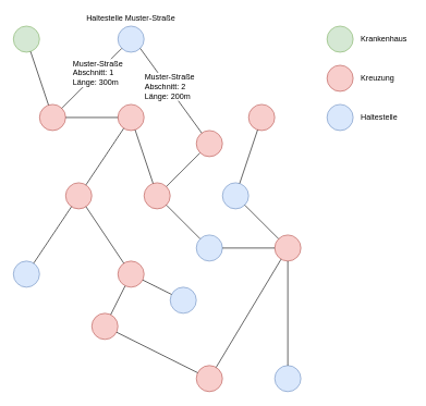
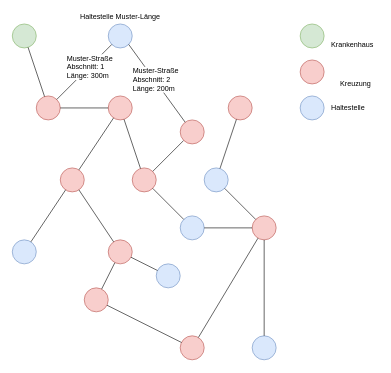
  <mxCell id="0" />
  <mxCell id="1" parent="0" />
  <mxCell id="2" value="" style="endArrow=none;html=1;" parent="1" target="12" edge="1"><mxGeometry width="50" height="50" relative="1" as="geometry"><mxPoint x="240" y="299" as="sourcePoint" /><mxPoint x="210" y="329" as="targetPoint" /></mxGeometry></mxCell>
  <mxCell id="3" value="" style="ellipse;whiteSpace=wrap;html=1;aspect=fixed;fillColor=#d5e8d4;strokeColor=#82b366;" parent="1" vertex="1"><mxGeometry x="20" y="39" width="40" height="40" as="geometry" /></mxCell>
  <mxCell id="4" value="" style="ellipse;whiteSpace=wrap;html=1;aspect=fixed;fillColor=#dae8fc;strokeColor=#6c8ebf;" parent="1" vertex="1"><mxGeometry x="180" y="39" width="40" height="40" as="geometry" /></mxCell>
  <mxCell id="5" value="" style="ellipse;whiteSpace=wrap;html=1;aspect=fixed;fillColor=#f8cecc;strokeColor=#b85450;" parent="1" vertex="1"><mxGeometry x="60" y="159" width="40" height="40" as="geometry" /></mxCell>
  <mxCell id="6" value="" style="ellipse;whiteSpace=wrap;html=1;aspect=fixed;fillColor=#f8cecc;strokeColor=#b85450;" parent="1" vertex="1"><mxGeometry x="180" y="159" width="40" height="40" as="geometry" /></mxCell>
  <mxCell id="7" value="" style="endArrow=none;html=1;" parent="1" source="5" target="3" edge="1"><mxGeometry width="50" height="50" relative="1" as="geometry"><mxPoint x="90" y="139" as="sourcePoint" /><mxPoint x="140" y="89" as="targetPoint" /></mxGeometry></mxCell>
  <mxCell id="8" value="" style="endArrow=none;html=1;entryX=0;entryY=1;entryDx=0;entryDy=0;exitX=1;exitY=0;exitDx=0;exitDy=0;" parent="1" source="5" target="4" edge="1"><mxGeometry width="50" height="50" relative="1" as="geometry"><mxPoint x="90" y="329" as="sourcePoint" /><mxPoint x="140" y="279" as="targetPoint" /></mxGeometry></mxCell>
  <mxCell id="9" value="&lt;div style=&quot;text-align: left&quot;&gt;Muster-Straße&lt;/div&gt;&lt;div style=&quot;text-align: left&quot;&gt;Abschnitt: 1&lt;/div&gt;&lt;div style=&quot;text-align: left&quot;&gt;Länge: 300m&lt;/div&gt;" style="text;html=1;resizable=0;points=[];align=center;verticalAlign=middle;labelBackgroundColor=#ffffff;" vertex="1" connectable="0" parent="8"><mxGeometry x="0.186" relative="1" as="geometry"><mxPoint as="offset" /></mxGeometry></mxCell>
  <mxCell id="10" value="" style="endArrow=none;html=1;exitX=1;exitY=0.5;exitDx=0;exitDy=0;entryX=0;entryY=0.5;entryDx=0;entryDy=0;" parent="1" source="5" target="6" edge="1"><mxGeometry width="50" height="50" relative="1" as="geometry"><mxPoint x="190" y="379" as="sourcePoint" /><mxPoint x="240" y="329" as="targetPoint" /></mxGeometry></mxCell>
  <mxCell id="11" value="" style="ellipse;whiteSpace=wrap;html=1;aspect=fixed;fillColor=#f8cecc;strokeColor=#b85450;" parent="1" vertex="1"><mxGeometry x="220" y="279" width="40" height="40" as="geometry" /></mxCell>
  <mxCell id="12" value="" style="ellipse;whiteSpace=wrap;html=1;aspect=fixed;fillColor=#f8cecc;strokeColor=#b85450;" parent="1" vertex="1"><mxGeometry x="300" y="199" width="40" height="40" as="geometry" /></mxCell>
  <mxCell id="13" value="" style="endArrow=none;html=1;" parent="1" source="11" target="6" edge="1"><mxGeometry width="50" height="50" relative="1" as="geometry"><mxPoint x="150" y="379" as="sourcePoint" /><mxPoint x="200" y="329" as="targetPoint" /></mxGeometry></mxCell>
  <mxCell id="14" value="" style="endArrow=none;html=1;entryX=1;entryY=1;entryDx=0;entryDy=0;" parent="1" source="12" target="4" edge="1"><mxGeometry width="50" height="50" relative="1" as="geometry"><mxPoint x="200" y="449" as="sourcePoint" /><mxPoint x="250" y="399" as="targetPoint" /></mxGeometry></mxCell>
  <mxCell id="15" value="&lt;div style=&quot;text-align: left&quot;&gt;Muster-Straße&lt;/div&gt;&lt;div style=&quot;text-align: left&quot;&gt;Abschnitt: 2&lt;/div&gt;&lt;div style=&quot;text-align: left&quot;&gt;Länge: 200m&lt;/div&gt;" style="text;html=1;resizable=0;points=[];align=center;verticalAlign=middle;labelBackgroundColor=#ffffff;" vertex="1" connectable="0" parent="14"><mxGeometry x="0.091" y="-2" relative="1" as="geometry"><mxPoint as="offset" /></mxGeometry></mxCell>
  <mxCell id="16" value="" style="ellipse;whiteSpace=wrap;html=1;aspect=fixed;fillColor=#f8cecc;strokeColor=#b85450;" parent="1" vertex="1"><mxGeometry x="140" y="479" width="40" height="40" as="geometry" /></mxCell>
  <mxCell id="17" value="" style="ellipse;whiteSpace=wrap;html=1;aspect=fixed;fillColor=#f8cecc;strokeColor=#b85450;" parent="1" vertex="1"><mxGeometry x="180" y="399" width="40" height="40" as="geometry" /></mxCell>
  <mxCell id="18" value="" style="ellipse;whiteSpace=wrap;html=1;aspect=fixed;fillColor=#dae8fc;strokeColor=#6c8ebf;" parent="1" vertex="1"><mxGeometry x="20" y="399" width="40" height="40" as="geometry" /></mxCell>
  <mxCell id="19" value="" style="ellipse;whiteSpace=wrap;html=1;aspect=fixed;fillColor=#f8cecc;strokeColor=#b85450;" parent="1" vertex="1"><mxGeometry x="100" y="279" width="40" height="40" as="geometry" /></mxCell>
  <mxCell id="20" value="" style="endArrow=none;html=1;" parent="1" source="19" target="6" edge="1"><mxGeometry width="50" height="50" relative="1" as="geometry"><mxPoint x="250" y="619" as="sourcePoint" /><mxPoint x="300" y="569" as="targetPoint" /></mxGeometry></mxCell>
  <mxCell id="21" value="" style="endArrow=none;html=1;" parent="1" source="18" target="19" edge="1"><mxGeometry width="50" height="50" relative="1" as="geometry"><mxPoint x="40" y="619" as="sourcePoint" /><mxPoint x="90" y="569" as="targetPoint" /></mxGeometry></mxCell>
  <mxCell id="22" value="" style="endArrow=none;html=1;" parent="1" source="17" target="19" edge="1"><mxGeometry width="50" height="50" relative="1" as="geometry"><mxPoint x="120" y="549" as="sourcePoint" /><mxPoint x="170" y="499" as="targetPoint" /></mxGeometry></mxCell>
  <mxCell id="23" value="" style="endArrow=none;html=1;" parent="1" source="16" target="17" edge="1"><mxGeometry width="50" height="50" relative="1" as="geometry"><mxPoint x="190" y="729" as="sourcePoint" /><mxPoint x="240" y="679" as="targetPoint" /></mxGeometry></mxCell>
  <mxCell id="24" value="" style="ellipse;whiteSpace=wrap;html=1;aspect=fixed;fillColor=#dae8fc;strokeColor=#6c8ebf;" parent="1" vertex="1"><mxGeometry x="300" y="359" width="40" height="40" as="geometry" /></mxCell>
  <mxCell id="25" value="" style="endArrow=none;html=1;" parent="1" source="24" target="11" edge="1"><mxGeometry width="50" height="50" relative="1" as="geometry"><mxPoint x="330" y="579" as="sourcePoint" /><mxPoint x="380" y="529" as="targetPoint" /></mxGeometry></mxCell>
  <mxCell id="26" value="" style="ellipse;whiteSpace=wrap;html=1;aspect=fixed;fillColor=#f8cecc;strokeColor=#b85450;" parent="1" vertex="1"><mxGeometry x="420" y="359" width="40" height="40" as="geometry" /></mxCell>
  <mxCell id="27" value="" style="endArrow=none;html=1;exitX=1;exitY=0.5;exitDx=0;exitDy=0;" parent="1" source="24" edge="1"><mxGeometry width="50" height="50" relative="1" as="geometry"><mxPoint x="380" y="529" as="sourcePoint" /><mxPoint x="420" y="379" as="targetPoint" /></mxGeometry></mxCell>
  <mxCell id="28" value="" style="ellipse;whiteSpace=wrap;html=1;aspect=fixed;fillColor=#f8cecc;strokeColor=#b85450;" parent="1" vertex="1"><mxGeometry x="300" y="559" width="40" height="40" as="geometry" /></mxCell>
  <mxCell id="29" value="" style="endArrow=none;html=1;" parent="1" source="28" target="16" edge="1"><mxGeometry width="50" height="50" relative="1" as="geometry"><mxPoint x="160" y="659" as="sourcePoint" /><mxPoint x="210" y="609" as="targetPoint" /></mxGeometry></mxCell>
  <mxCell id="30" value="" style="endArrow=none;html=1;" parent="1" source="28" target="26" edge="1"><mxGeometry width="50" height="50" relative="1" as="geometry"><mxPoint x="370" y="519" as="sourcePoint" /><mxPoint x="420" y="469" as="targetPoint" /></mxGeometry></mxCell>
  <mxCell id="31" value="" style="ellipse;whiteSpace=wrap;html=1;aspect=fixed;fillColor=#dae8fc;strokeColor=#6c8ebf;" parent="1" vertex="1"><mxGeometry x="420" y="559" width="40" height="40" as="geometry" /></mxCell>
  <mxCell id="32" value="" style="ellipse;whiteSpace=wrap;html=1;aspect=fixed;fillColor=#dae8fc;strokeColor=#6c8ebf;" parent="1" vertex="1"><mxGeometry x="260" y="439" width="40" height="40" as="geometry" /></mxCell>
  <mxCell id="33" value="" style="endArrow=none;html=1;" parent="1" source="32" target="17" edge="1"><mxGeometry width="50" height="50" relative="1" as="geometry"><mxPoint x="230" y="749" as="sourcePoint" /><mxPoint x="280" y="699" as="targetPoint" /></mxGeometry></mxCell>
  <mxCell id="34" value="" style="endArrow=none;html=1;" parent="1" source="31" target="26" edge="1"><mxGeometry width="50" height="50" relative="1" as="geometry"><mxPoint x="450" y="709" as="sourcePoint" /><mxPoint x="500" y="659" as="targetPoint" /></mxGeometry></mxCell>
  <mxCell id="35" value="" style="ellipse;whiteSpace=wrap;html=1;aspect=fixed;fillColor=#dae8fc;strokeColor=#6c8ebf;" parent="1" vertex="1"><mxGeometry x="340" y="279" width="40" height="40" as="geometry" /></mxCell>
  <mxCell id="36" value="" style="ellipse;whiteSpace=wrap;html=1;aspect=fixed;fillColor=#f8cecc;strokeColor=#b85450;" parent="1" vertex="1"><mxGeometry x="380" y="159" width="40" height="40" as="geometry" /></mxCell>
  <mxCell id="37" value="" style="endArrow=none;html=1;" parent="1" source="35" target="26" edge="1"><mxGeometry width="50" height="50" relative="1" as="geometry"><mxPoint x="380" y="139" as="sourcePoint" /><mxPoint x="430" y="89" as="targetPoint" /></mxGeometry></mxCell>
  <mxCell id="38" value="" style="endArrow=none;html=1;" parent="1" source="36" target="35" edge="1"><mxGeometry width="50" height="50" relative="1" as="geometry"><mxPoint x="520" y="99" as="sourcePoint" /><mxPoint x="570" y="49" as="targetPoint" /></mxGeometry></mxCell>
  <mxCell id="39" value="" style="ellipse;whiteSpace=wrap;html=1;aspect=fixed;fillColor=#d5e8d4;strokeColor=#82b366;" parent="1" vertex="1"><mxGeometry x="500" y="39" width="40" height="40" as="geometry" /></mxCell>
  <mxCell id="40" value="" style="ellipse;whiteSpace=wrap;html=1;aspect=fixed;fillColor=#f8cecc;strokeColor=#b85450;" parent="1" vertex="1"><mxGeometry x="500" y="99" width="40" height="40" as="geometry" /></mxCell>
  <mxCell id="41" value="" style="ellipse;whiteSpace=wrap;html=1;aspect=fixed;fillColor=#dae8fc;strokeColor=#6c8ebf;" parent="1" vertex="1"><mxGeometry x="500" y="159" width="40" height="40" as="geometry" /></mxCell>
- <mxCell id="42" value="Krankenhaus" style="text;html=1;strokeColor=none;fillColor=none;align=left;verticalAlign=middle;whiteSpace=wrap;rounded=0;" parent="1" vertex="1"><mxGeometry x="550" y="49" width="80" height="20" as="geometry" /></mxCell>
- <mxCell id="43" value="Kreuzung" style="text;html=1;strokeColor=none;fillColor=none;align=left;verticalAlign=middle;whiteSpace=wrap;rounded=0;" parent="1" vertex="1"><mxGeometry x="550" y="109" width="80" height="20" as="geometry" /></mxCell>
+ <mxCell id="42" value="Krankenhaus" style="text;html=1;strokeColor=none;fillColor=none;align=left;verticalAlign=middle;whiteSpace=wrap;rounded=0;" parent="1" vertex="1"><mxGeometry x="550" y="64" width="80" height="20" as="geometry" /></mxCell>
+ <mxCell id="43" value="Kreuzung" style="text;html=1;strokeColor=none;fillColor=none;align=left;verticalAlign=middle;whiteSpace=wrap;rounded=0;" parent="1" vertex="1"><mxGeometry x="565" y="129" width="80" height="20" as="geometry" /></mxCell>
  <mxCell id="44" value="Haltestelle" style="text;html=1;strokeColor=none;fillColor=none;align=left;verticalAlign=middle;whiteSpace=wrap;rounded=0;" parent="1" vertex="1"><mxGeometry x="550" y="169" width="60" height="20" as="geometry" /></mxCell>
- <mxCell id="45" value="Haltestelle Muster-Straße&lt;br&gt;&lt;br&gt;" style="text;html=1;strokeColor=none;fillColor=none;align=center;verticalAlign=middle;whiteSpace=wrap;rounded=0;" vertex="1" parent="1"><mxGeometry x="125" y="20" width="150" height="29" as="geometry" /></mxCell>
+ <mxCell id="45" value="Haltestelle Muster-Länge&lt;br&gt;&lt;br&gt;" style="text;html=1;strokeColor=none;fillColor=none;align=center;verticalAlign=middle;whiteSpace=wrap;rounded=0;" vertex="1" parent="1"><mxGeometry x="125" y="20" width="150" height="29" as="geometry" /></mxCell>
